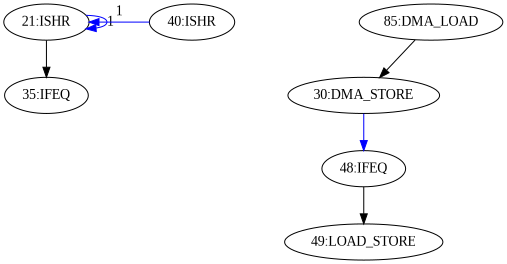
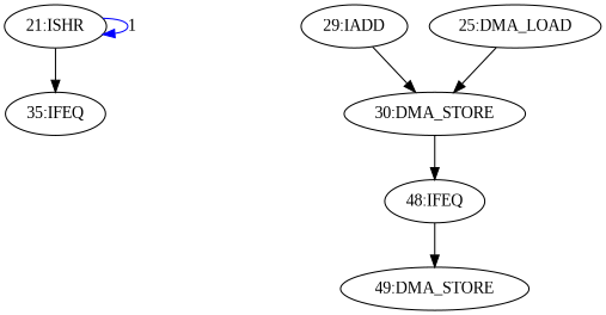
  digraph {
    fontname="Liberation Serif"
    node [fontname="Liberation Serif"]
    edge [fontname="Liberation Serif"]
    n1 [label="35:IFEQ"]
    n2 [label="21:ISHR"]
-   n3 [label="40:ISHR"]
+   n4 [label="29:IADD"]
    n5 [label="30:DMA_STORE"]
    n6 [label="48:IFEQ"]
-   n7 [label="85:DMA_LOAD"]
-   n8 [label="49:LOAD_STORE"]
+   n7 [label="25:DMA_LOAD"]
+   n8 [label="49:DMA_STORE"]
    n2 -> n1
    n2 -> n2 [color=blue constraint=false label=1]
-   n3 -> n2 [color=blue constraint=false label=1]
-   n5 -> n6 [color=blue]
+   n4 -> n5
+   n5 -> n6
    n6 -> n8
    n7 -> n5
  }
